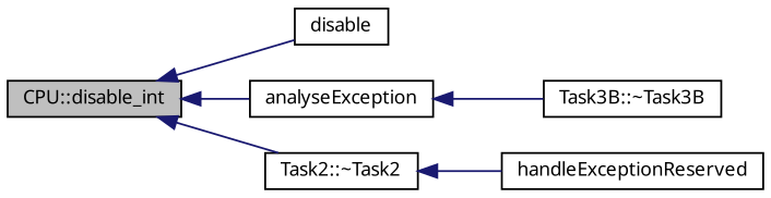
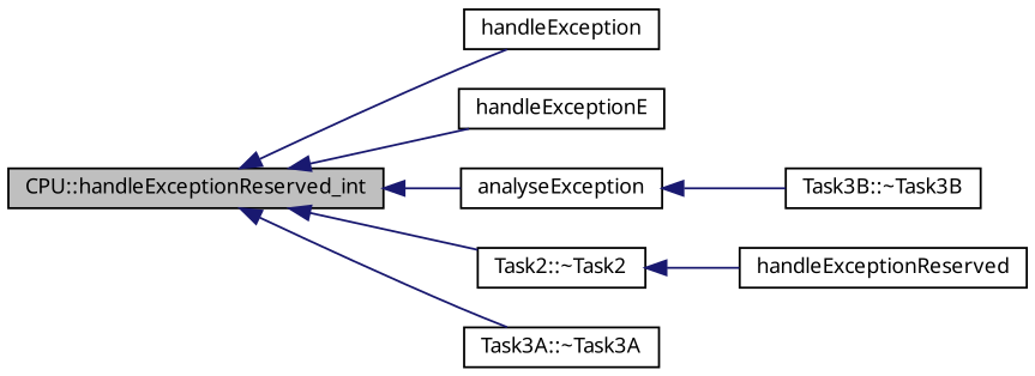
  digraph {
    fontname="Noto Sans"
    rankdir=LR
    node [color=black fontname="Noto Sans" fontsize=10 shape=record]
    edge [color=midnightblue dir=back fontname="Noto Sans" fontsize=10 labelfontname=FreeSans labelfontsize=10 style=solid]
-   n1 [fillcolor=grey75 fontcolor=black height=0.2 label="CPU::disable_int" style=filled width=0.4]
-   n2 [height=0.2 label=disable width=0.4]
+   n1 [fillcolor=grey75 fontcolor=black height=0.2 label="CPU::handleExceptionReserved_int" style=filled width=0.4]
+   n2 [height=0.2 label=handleException width=0.4]
+   n3 [height=0.2 label=handleExceptionE width=0.4]
    n4 [height=0.2 label=analyseException width=0.4]
    n5 [height=0.2 label="Task2::~Task2" width=0.4]
+   n6 [height=0.2 label="Task3A::~Task3A" width=0.4]
    n7 [height=0.2 label=handleExceptionReserved width=0.4]
    n8 [height=0.2 label="Task3B::~Task3B" width=0.4]
    n1 -> n2
+   n1 -> n3
    n1 -> n4
    n1 -> n5
+   n1 -> n6
    n4 -> n8
    n5 -> n7
  }
